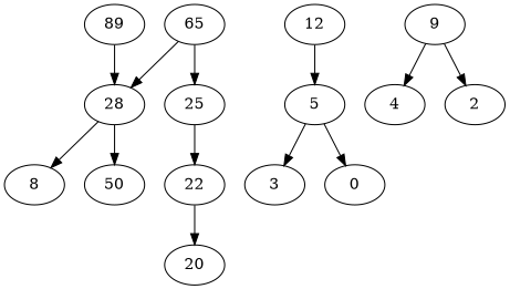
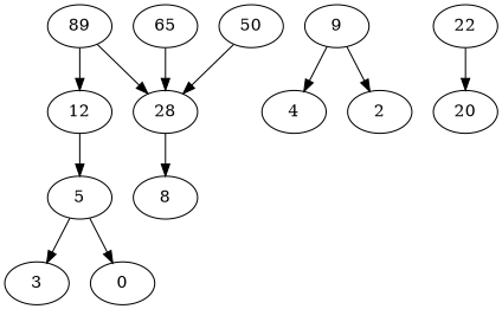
  digraph {
    89
    12
    28
    5
    65
-   25
    9
    4
    n9 [label=2]
    3
    0
    22
    n13 [label=8]
    n14 [label=50]
    20
+   89 -> 12
    89 -> 28
    12 -> 5
    28 -> n13
-   28 -> n14
+   n14 -> 28
    5 -> 3
    5 -> 0
    65 -> 28
-   65 -> 25
-   25 -> 22
    9 -> 4
    9 -> n9
    22 -> 20
  }
